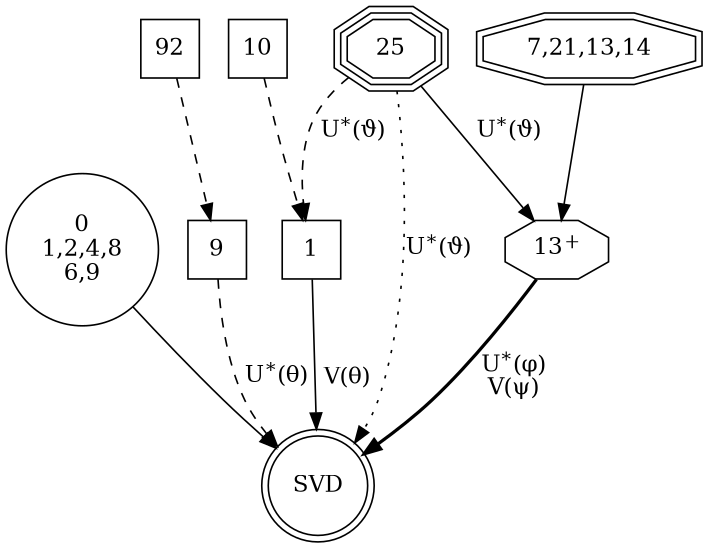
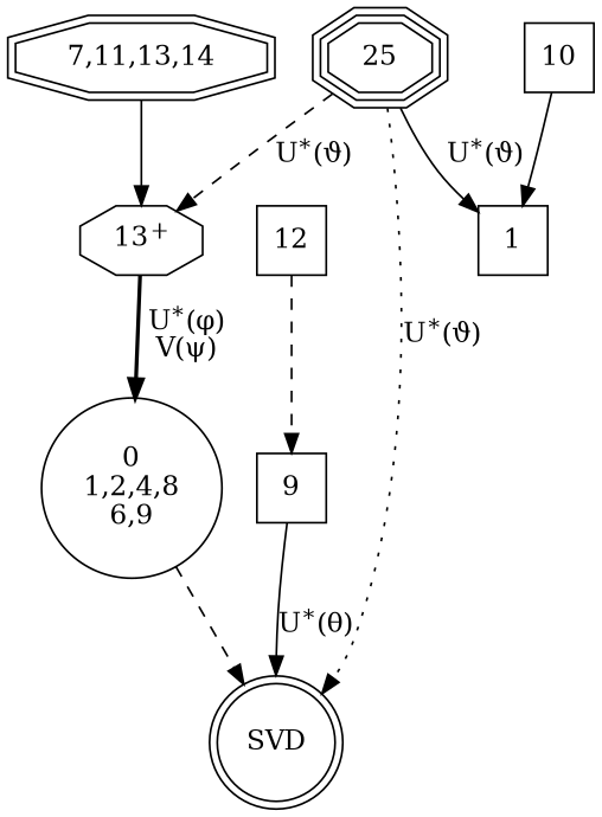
  strict digraph {
    node [shape=square]
    n1 [label="0\n1,2,4,8\n6,9" shape=circle]
    SVD [shape=doublecircle]
    n3 [label=9]
    n4 [label=1]
-   n5 [label="7,21,13,14" shape=doubleoctagon]
+   n5 [label="7,11,13,14" shape=doubleoctagon]
    n6 [label=<13<SUP>+</SUP>> shape=octagon]
    10
-   12 [label=92]
+   12
    n9 [label=25 shape=tripleoctagon]
-   n1 -> SVD [style=solid]
-   n3 -> SVD [label=<U<SUP>*</SUP>(θ)> style=dashed]
-   n4 -> SVD [label=< V(θ)>]
+   n1 -> SVD [style=dashed]
+   n3 -> SVD [label=<U<SUP>*</SUP>(θ)>]
    n5 -> n6 [style=solid]
-   n6 -> SVD [label=< U<SUP>*</SUP>(φ)<BR/> V(ψ)> style=bold]
-   10 -> n4 [style=dashed]
+   n6 -> n1 [label=< U<SUP>*</SUP>(φ)<BR/> V(ψ)> style=bold]
+   10 -> n4 [style=solid]
    12 -> n3 [style=dashed]
    n9 -> SVD [label=<U<SUP>*</SUP>(ϑ)> style=dotted]
-   n9 -> n4 [label=< U<SUP>*</SUP>(ϑ)> style=dashed]
-   n9 -> n6 [label=< U<SUP>*</SUP>(ϑ)>]
+   n9 -> n4 [label=< U<SUP>*</SUP>(ϑ)>]
+   n9 -> n6 [label=< U<SUP>*</SUP>(ϑ)> style=dashed]
  }
